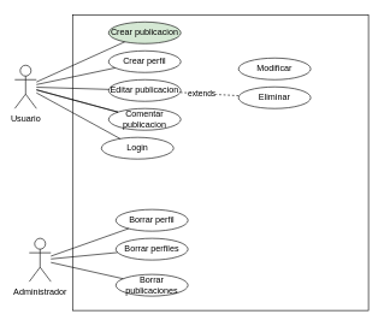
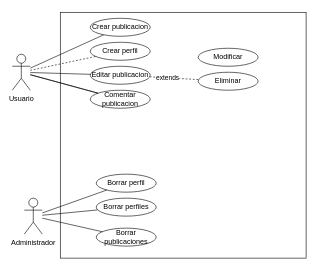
  <mxCell id="0" />
  <mxCell id="1" parent="0" />
  <mxCell id="2" value="Usuario" style="shape=umlActor;verticalLabelPosition=bottom;verticalAlign=top;html=1;" parent="1" vertex="1"><mxGeometry x="20" y="90" width="30" height="60" as="geometry" /></mxCell>
  <mxCell id="3" value="" style="whiteSpace=wrap;html=1;aspect=fixed;" parent="1" vertex="1"><mxGeometry x="100" y="20" width="410" height="410" as="geometry" /></mxCell>
  <mxCell id="4" value="&lt;div&gt;Administrador&lt;/div&gt;" style="shape=umlActor;verticalLabelPosition=bottom;verticalAlign=top;html=1;" parent="1" vertex="1"><mxGeometry x="40" y="330" width="30" height="60" as="geometry" /></mxCell>
- <mxCell id="5" value="Login" style="ellipse;whiteSpace=wrap;html=1;" parent="1" vertex="1"><mxGeometry x="140" y="190" width="100" height="30" as="geometry" /></mxCell>
- <mxCell id="6" value="" style="endArrow=none;html=1;rounded=0;" parent="1" source="2" target="5" edge="1"><mxGeometry width="50" height="50" relative="1" as="geometry"><mxPoint x="80" y="230" as="sourcePoint" /><mxPoint x="140" y="230" as="targetPoint" /></mxGeometry></mxCell>
- <mxCell id="7" value="Crear publicacion" style="ellipse;whiteSpace=wrap;html=1;fillColor=#d5e8d4;" parent="1" vertex="1"><mxGeometry x="150" y="30" width="100" height="30" as="geometry" /></mxCell>
+ <mxCell id="7" value="Crear publicacion" style="ellipse;whiteSpace=wrap;html=1;" parent="1" vertex="1"><mxGeometry x="150" y="30" width="100" height="30" as="geometry" /></mxCell>
  <mxCell id="8" value="" style="endArrow=none;html=1;rounded=0;" parent="1" source="2" target="7" edge="1"><mxGeometry width="50" height="50" relative="1" as="geometry"><mxPoint x="70" y="76.378" as="sourcePoint" /><mxPoint x="140" y="230" as="targetPoint" /></mxGeometry></mxCell>
  <mxCell id="9" value="Crear perfil" style="ellipse;whiteSpace=wrap;html=1;" parent="1" vertex="1"><mxGeometry x="150" y="70" width="100" height="30" as="geometry" /></mxCell>
- <mxCell id="10" value="" style="endArrow=none;html=1;rounded=0;" parent="1" source="2" target="9" edge="1"><mxGeometry width="50" height="50" relative="1" as="geometry"><mxPoint x="70" y="80.54" as="sourcePoint" /><mxPoint x="234" y="266" as="targetPoint" /></mxGeometry></mxCell>
+ <mxCell id="10" value="" style="endArrow=none;html=1;rounded=0;dashed=1;" parent="1" source="2" target="9" edge="1"><mxGeometry width="50" height="50" relative="1" as="geometry"><mxPoint x="70" y="80.54" as="sourcePoint" /><mxPoint x="234" y="266" as="targetPoint" /></mxGeometry></mxCell>
  <mxCell id="11" value="Comentar publicacion" style="ellipse;whiteSpace=wrap;html=1;" parent="1" vertex="1"><mxGeometry x="150" y="150" width="100" height="30" as="geometry" /></mxCell>
  <mxCell id="12" value="" style="endArrow=none;html=1;rounded=0;" parent="1" source="2" target="11" edge="1"><mxGeometry width="50" height="50" relative="1" as="geometry"><mxPoint x="80" y="107" as="sourcePoint" /><mxPoint x="177" y="216" as="targetPoint" /></mxGeometry></mxCell>
  <mxCell id="13" value="Borrar perfil" style="ellipse;whiteSpace=wrap;html=1;" parent="1" vertex="1"><mxGeometry x="160" y="290" width="100" height="30" as="geometry" /></mxCell>
  <mxCell id="14" value="Borrar publicaciones" style="ellipse;whiteSpace=wrap;html=1;" parent="1" vertex="1"><mxGeometry x="160" y="380" width="100" height="30" as="geometry" /></mxCell>
  <mxCell id="15" value="" style="endArrow=none;html=1;rounded=0;" parent="1" source="4" target="13" edge="1"><mxGeometry width="50" height="50" relative="1" as="geometry"><mxPoint x="80" y="353" as="sourcePoint" /><mxPoint x="177" y="244" as="targetPoint" /></mxGeometry></mxCell>
  <mxCell id="16" value="" style="endArrow=none;html=1;rounded=0;" parent="1" source="4" target="14" edge="1"><mxGeometry width="50" height="50" relative="1" as="geometry"><mxPoint x="80" y="369" as="sourcePoint" /><mxPoint x="172" y="360" as="targetPoint" /></mxGeometry></mxCell>
  <mxCell id="17" value="Editar publicacion" style="ellipse;whiteSpace=wrap;html=1;" parent="1" vertex="1"><mxGeometry x="150" y="110" width="100" height="30" as="geometry" /></mxCell>
  <mxCell id="18" value="Modificar" style="ellipse;whiteSpace=wrap;html=1;" parent="1" vertex="1"><mxGeometry x="330" y="80" width="100" height="30" as="geometry" /></mxCell>
  <mxCell id="19" value="Eliminar" style="ellipse;whiteSpace=wrap;html=1;" parent="1" vertex="1"><mxGeometry x="330" y="120" width="100" height="30" as="geometry" /></mxCell>
  <mxCell id="20" value="" style="endArrow=none;dashed=1;html=1;rounded=0;" parent="1" source="17" target="19" edge="1"><mxGeometry width="50" height="50" relative="1" as="geometry"><mxPoint x="240" y="160" as="sourcePoint" /><mxPoint x="290" y="110" as="targetPoint" /></mxGeometry></mxCell>
  <mxCell id="21" value="extends" style="edgeLabel;html=1;align=center;verticalAlign=middle;resizable=0;points=[];" parent="20" vertex="1" connectable="0"><mxGeometry x="-0.287" relative="1" as="geometry"><mxPoint as="offset" /></mxGeometry></mxCell>
  <mxCell id="22" value="" style="endArrow=none;html=1;rounded=0;" parent="1" source="2" target="17" edge="1"><mxGeometry width="50" height="50" relative="1" as="geometry"><mxPoint x="70" y="84.665" as="sourcePoint" /><mxPoint x="150" y="90" as="targetPoint" /></mxGeometry></mxCell>
  <mxCell id="23" value="" style="endArrow=none;html=1;rounded=0;" parent="1" source="2" target="11" edge="1"><mxGeometry width="50" height="50" relative="1" as="geometry"><mxPoint x="70" y="93.893" as="sourcePoint" /><mxPoint x="175" y="124" as="targetPoint" /></mxGeometry></mxCell>
  <mxCell id="24" value="Borrar perfiles" style="ellipse;whiteSpace=wrap;html=1;" vertex="1" parent="1"><mxGeometry x="160" y="330" width="100" height="30" as="geometry" /></mxCell>
  <mxCell id="25" value="" style="endArrow=none;html=1;rounded=0;" edge="1" parent="1" source="4" target="24"><mxGeometry width="50" height="50" relative="1" as="geometry"><mxPoint x="80" y="365" as="sourcePoint" /><mxPoint x="188" y="326" as="targetPoint" /></mxGeometry></mxCell>
